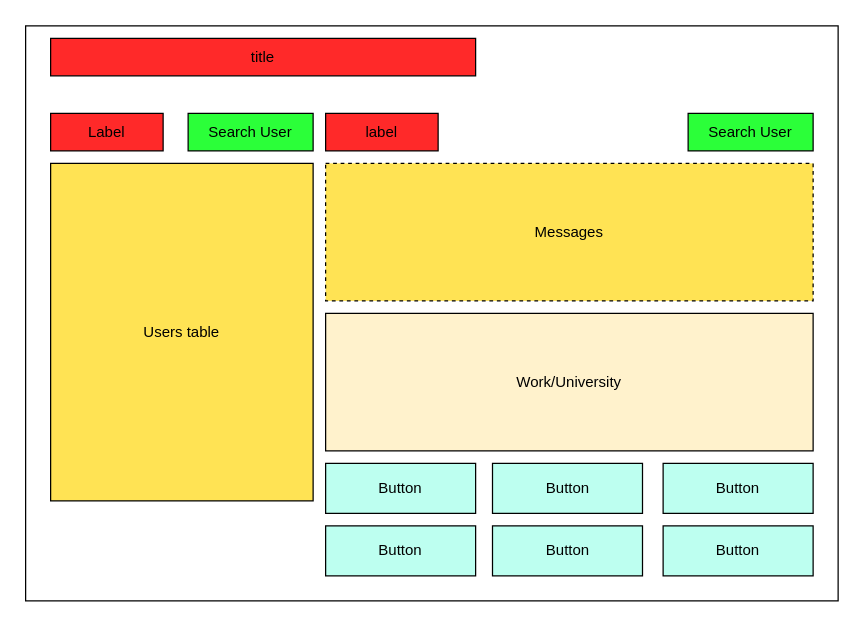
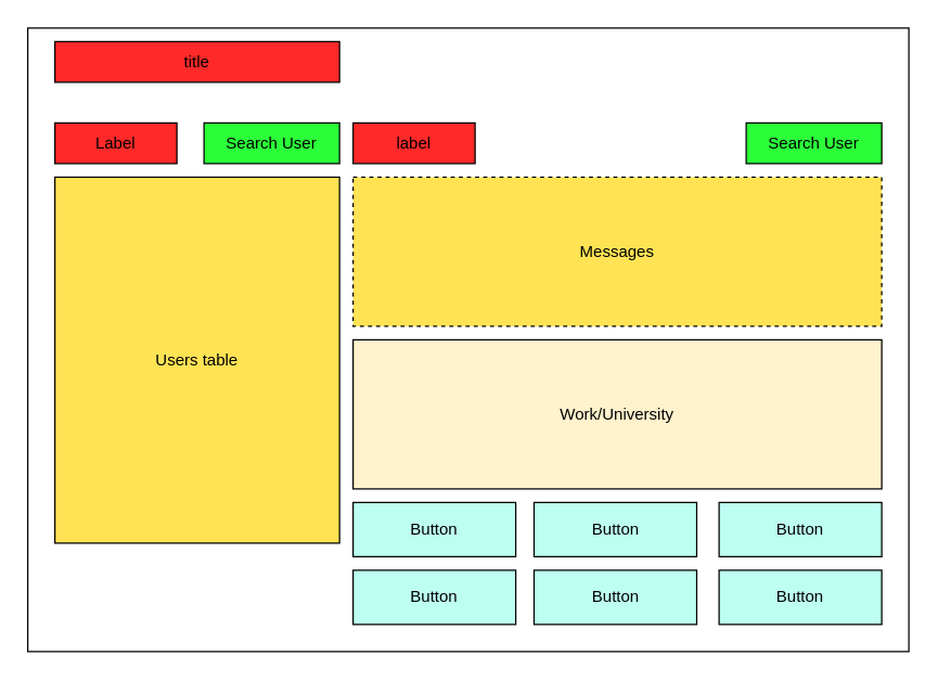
  <mxCell id="0" />
  <mxCell id="1" parent="0" />
  <mxCell id="2" value="" style="rounded=0;whiteSpace=wrap;html=1;" vertex="1" parent="1"><mxGeometry x="20" y="20" width="650" height="460" as="geometry" /></mxCell>
  <mxCell id="3" value="Users table" style="rounded=0;whiteSpace=wrap;html=1;fillColor=#FFE354;" vertex="1" parent="1"><mxGeometry x="40" y="130" width="210" height="270" as="geometry" /></mxCell>
  <mxCell id="4" value="Messages" style="rounded=0;whiteSpace=wrap;html=1;fillColor=#FFE354;dashed=1;" vertex="1" parent="1"><mxGeometry x="260" y="130" width="390" height="110" as="geometry" /></mxCell>
  <mxCell id="5" value="Work/University" style="rounded=0;whiteSpace=wrap;html=1;fillColor=#fff2cc;" vertex="1" parent="1"><mxGeometry x="260" y="250" width="390" height="110" as="geometry" /></mxCell>
  <mxCell id="6" value="Button" style="rounded=0;whiteSpace=wrap;html=1;fillColor=#BDFFF0;" vertex="1" parent="1"><mxGeometry x="260" y="370" width="120" height="40" as="geometry" /></mxCell>
  <mxCell id="7" value="Button" style="rounded=0;whiteSpace=wrap;html=1;fillColor=#BDFFF0;" vertex="1" parent="1"><mxGeometry x="393.5" y="370" width="120" height="40" as="geometry" /></mxCell>
  <mxCell id="8" value="Button" style="rounded=0;whiteSpace=wrap;html=1;fillColor=#BDFFF0;" vertex="1" parent="1"><mxGeometry x="530" y="370" width="120" height="40" as="geometry" /></mxCell>
  <mxCell id="9" value="Button" style="rounded=0;whiteSpace=wrap;html=1;fillColor=#BDFFF0;" vertex="1" parent="1"><mxGeometry x="260" y="420" width="120" height="40" as="geometry" /></mxCell>
  <mxCell id="10" value="Button" style="rounded=0;whiteSpace=wrap;html=1;fillColor=#BDFFF0;" vertex="1" parent="1"><mxGeometry x="530" y="420" width="120" height="40" as="geometry" /></mxCell>
  <mxCell id="11" value="Button" style="rounded=0;whiteSpace=wrap;html=1;fillColor=#BDFFF0;" vertex="1" parent="1"><mxGeometry x="393.5" y="420" width="120" height="40" as="geometry" /></mxCell>
- <mxCell id="12" value="title" style="rounded=0;whiteSpace=wrap;html=1;fillColor=#FF2929;" vertex="1" parent="1"><mxGeometry x="40" y="30" width="340" height="30" as="geometry" /></mxCell>
+ <mxCell id="12" value="title" style="rounded=0;whiteSpace=wrap;html=1;fillColor=#FF2929;" vertex="1" parent="1"><mxGeometry x="40" y="30" width="210" height="30" as="geometry" /></mxCell>
  <mxCell id="13" value="Label" style="rounded=0;whiteSpace=wrap;html=1;fillColor=#FF2929;" vertex="1" parent="1"><mxGeometry x="40" y="90" width="90" height="30" as="geometry" /></mxCell>
  <mxCell id="14" value="label" style="rounded=0;whiteSpace=wrap;html=1;fillColor=#FF2929;" vertex="1" parent="1"><mxGeometry x="260" y="90" width="90" height="30" as="geometry" /></mxCell>
  <mxCell id="15" value="Search User" style="rounded=0;whiteSpace=wrap;html=1;fillColor=#2BFF39;" vertex="1" parent="1"><mxGeometry x="150" y="90" width="100" height="30" as="geometry" /></mxCell>
  <mxCell id="16" value="Search User" style="rounded=0;whiteSpace=wrap;html=1;fillColor=#2BFF39;" vertex="1" parent="1"><mxGeometry x="550" y="90" width="100" height="30" as="geometry" /></mxCell>
